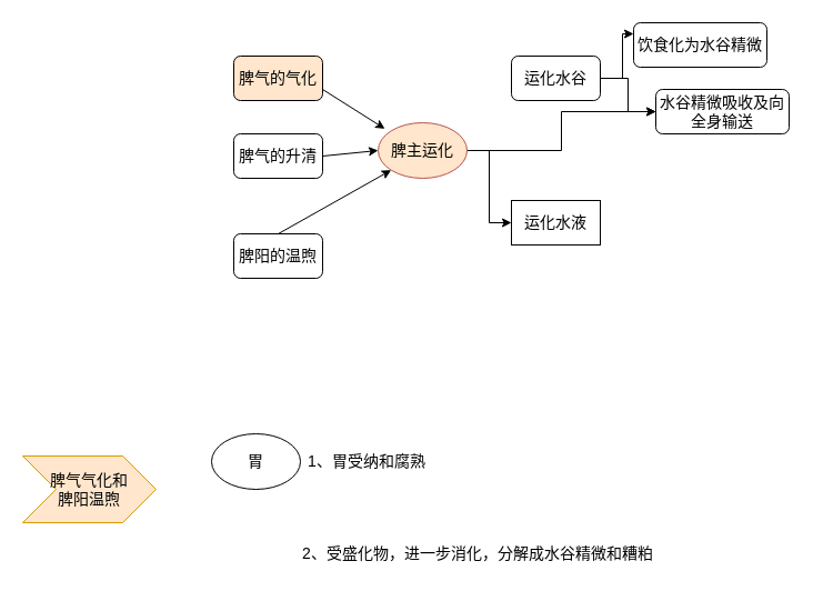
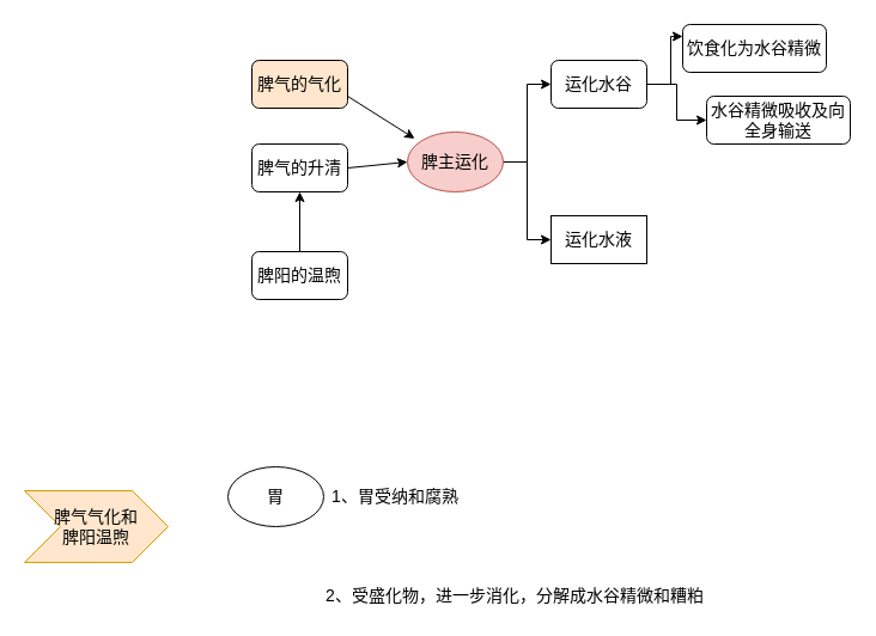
  <mxCell id="0" />
  <mxCell id="1" parent="0" />
  <mxCell id="2" value="" style="html=1;shadow=0;dashed=0;align=center;verticalAlign=middle;shape=mxgraph.arrows2.arrow;dy=0;dx=30;notch=30;fillColor=#ffe6cc;strokeColor=#d79b00;" vertex="1" parent="1"><mxGeometry x="20" y="410" width="120" height="60" as="geometry" /></mxCell>
- <mxCell id="3" style="edgeStyle=orthogonalEdgeStyle;rounded=0;orthogonalLoop=1;jettySize=auto;html=1;exitX=1;exitY=0.5;exitDx=0;exitDy=0;" edge="1" parent="1" source="5" target="17"><mxGeometry relative="1" as="geometry" /></mxCell>
+ <mxCell id="3" style="edgeStyle=orthogonalEdgeStyle;rounded=0;orthogonalLoop=1;jettySize=auto;html=1;exitX=1;exitY=0.5;exitDx=0;exitDy=0;entryX=0;entryY=0.5;entryDx=0;entryDy=0;" edge="1" parent="1" source="5" target="14"><mxGeometry relative="1" as="geometry" /></mxCell>
  <mxCell id="4" style="edgeStyle=orthogonalEdgeStyle;rounded=0;orthogonalLoop=1;jettySize=auto;html=1;exitX=1;exitY=0.5;exitDx=0;exitDy=0;entryX=0;entryY=0.5;entryDx=0;entryDy=0;" edge="1" parent="1" source="5" target="15"><mxGeometry relative="1" as="geometry" /></mxCell>
- <mxCell id="5" value="脾主运化" style="ellipse;whiteSpace=wrap;html=1;fontSize=14;fillColor=#ffe6cc;strokeColor=#b85450;" vertex="1" parent="1"><mxGeometry x="340" y="110" width="80" height="50" as="geometry" /></mxCell>
+ <mxCell id="5" value="脾主运化" style="ellipse;whiteSpace=wrap;html=1;fontSize=14;fillColor=#f8cecc;strokeColor=#b85450;" vertex="1" parent="1"><mxGeometry x="340" y="110" width="80" height="50" as="geometry" /></mxCell>
  <mxCell id="6" value="脾气的气化" style="rounded=1;whiteSpace=wrap;html=1;fontSize=14;fillColor=#ffe6cc;" vertex="1" parent="1"><mxGeometry x="210" y="50" width="80" height="40" as="geometry" /></mxCell>
  <mxCell id="7" value="脾气的升清" style="rounded=1;whiteSpace=wrap;html=1;fontSize=14;" vertex="1" parent="1"><mxGeometry x="210" y="120" width="80" height="40" as="geometry" /></mxCell>
  <mxCell id="8" value="脾阳的温煦" style="rounded=1;whiteSpace=wrap;html=1;fontSize=14;" vertex="1" parent="1"><mxGeometry x="210" y="210" width="80" height="40" as="geometry" /></mxCell>
  <mxCell id="9" value="" style="endArrow=classic;html=1;rounded=0;entryX=0.075;entryY=0.108;entryDx=0;entryDy=0;entryPerimeter=0;exitX=1;exitY=0.75;exitDx=0;exitDy=0;" edge="1" parent="1" source="6" target="5"><mxGeometry width="50" height="50" relative="1" as="geometry"><mxPoint x="270" y="230" as="sourcePoint" /><mxPoint x="320" y="180" as="targetPoint" /></mxGeometry></mxCell>
  <mxCell id="10" value="" style="endArrow=classic;html=1;rounded=0;entryX=0;entryY=0.5;entryDx=0;entryDy=0;" edge="1" parent="1" target="5"><mxGeometry width="50" height="50" relative="1" as="geometry"><mxPoint x="290" y="140" as="sourcePoint" /><mxPoint x="340" y="160" as="targetPoint" /></mxGeometry></mxCell>
- <mxCell id="11" value="" style="endArrow=classic;html=1;rounded=0;entryX=0;entryY=1;entryDx=0;entryDy=0;exitX=0.5;exitY=0;exitDx=0;exitDy=0;" edge="1" parent="1" source="8" target="5"><mxGeometry width="50" height="50" relative="1" as="geometry"><mxPoint x="440" y="400" as="sourcePoint" /><mxPoint x="490" y="350" as="targetPoint" /></mxGeometry></mxCell>
+ <mxCell id="11" value="" style="endArrow=classic;html=1;rounded=0;exitX=0.5;exitY=0;exitDx=0;exitDy=0;" edge="1" parent="1" source="8" target="7"><mxGeometry width="50" height="50" relative="1" as="geometry"><mxPoint x="440" y="400" as="sourcePoint" /><mxPoint x="490" y="350" as="targetPoint" /></mxGeometry></mxCell>
  <mxCell id="12" style="edgeStyle=orthogonalEdgeStyle;rounded=0;orthogonalLoop=1;jettySize=auto;html=1;exitX=1;exitY=0.5;exitDx=0;exitDy=0;entryX=0;entryY=0.25;entryDx=0;entryDy=0;" edge="1" parent="1" source="14" target="16"><mxGeometry relative="1" as="geometry" /></mxCell>
  <mxCell id="13" style="edgeStyle=orthogonalEdgeStyle;rounded=0;orthogonalLoop=1;jettySize=auto;html=1;exitX=1;exitY=0.5;exitDx=0;exitDy=0;entryX=0;entryY=0.5;entryDx=0;entryDy=0;" edge="1" parent="1" source="14" target="17"><mxGeometry relative="1" as="geometry" /></mxCell>
  <mxCell id="14" value="运化水谷" style="rounded=1;whiteSpace=wrap;html=1;fontSize=14;" vertex="1" parent="1"><mxGeometry x="460" y="50" width="80" height="40" as="geometry" /></mxCell>
  <mxCell id="15" value="运化水液" style="whiteSpace=wrap;html=1;fontSize=14;rounded=0;" vertex="1" parent="1"><mxGeometry x="460" y="180" width="80" height="40" as="geometry" /></mxCell>
  <mxCell id="16" value="饮食化为水谷精微" style="rounded=1;whiteSpace=wrap;html=1;fontSize=14;" vertex="1" parent="1"><mxGeometry x="570" y="20" width="120" height="40" as="geometry" /></mxCell>
  <mxCell id="17" value="水谷精微吸收及向全身输送" style="rounded=1;whiteSpace=wrap;html=1;fontSize=14;" vertex="1" parent="1"><mxGeometry x="590" y="80" width="120" height="40" as="geometry" /></mxCell>
  <mxCell id="18" value="胃" style="ellipse;whiteSpace=wrap;html=1;fontSize=14;" vertex="1" parent="1"><mxGeometry x="190" y="390" width="80" height="50" as="geometry" /></mxCell>
  <mxCell id="19" value="1、胃受纳和腐熟" style="text;html=1;strokeColor=none;fillColor=none;align=center;verticalAlign=middle;whiteSpace=wrap;rounded=0;fontSize=14;" vertex="1" parent="1"><mxGeometry x="270" y="400" width="120" height="30" as="geometry" /></mxCell>
  <mxCell id="20" value="2、受盛化物，进一步消化，分解成水谷精微和糟粕" style="text;html=1;strokeColor=none;fillColor=none;align=center;verticalAlign=middle;whiteSpace=wrap;rounded=0;fontSize=14;" vertex="1" parent="1"><mxGeometry x="270" y="485" width="320" height="25" as="geometry" /></mxCell>
  <mxCell id="21" value="脾气气化和脾阳温煦" style="text;html=1;strokeColor=none;fillColor=none;align=center;verticalAlign=middle;whiteSpace=wrap;rounded=0;fontSize=14;" vertex="1" parent="1"><mxGeometry x="40" y="420" width="80" height="40" as="geometry" /></mxCell>
